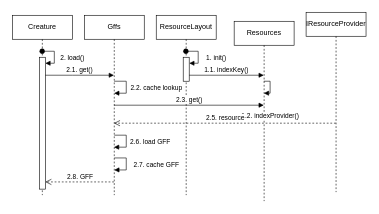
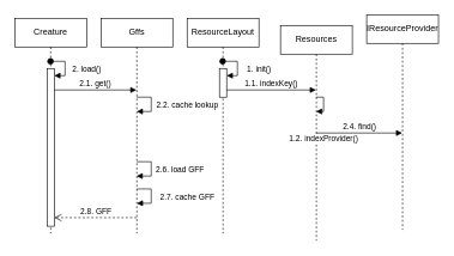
  <mxCell id="0" />
  <mxCell id="1" parent="0" />
  <mxCell id="2" value="Resources" style="shape=umlLifeline;perimeter=lifelinePerimeter;whiteSpace=wrap;html=1;container=1;collapsible=0;recursiveResize=0;outlineConnect=0;" vertex="1" parent="1"><mxGeometry x="390" y="35" width="100" height="300" as="geometry" /></mxCell>
  <mxCell id="3" value="ResourceLayout" style="shape=umlLifeline;perimeter=lifelinePerimeter;whiteSpace=wrap;html=1;container=1;collapsible=0;recursiveResize=0;outlineConnect=0;" vertex="1" parent="1"><mxGeometry x="260" y="25" width="100" height="300" as="geometry" /></mxCell>
  <mxCell id="4" value="" style="html=1;points=[];perimeter=orthogonalPerimeter;" vertex="1" parent="3"><mxGeometry x="45" y="70" width="10" height="40" as="geometry" /></mxCell>
  <mxCell id="5" value="1. init()" style="html=1;verticalAlign=bottom;startArrow=oval;startFill=1;endArrow=block;startSize=8;rounded=0;" edge="1" parent="3" source="3" target="4"><mxGeometry x="0.46" y="-30" width="60" relative="1" as="geometry"><mxPoint x="60" y="60" as="sourcePoint" /><mxPoint x="120" y="60" as="targetPoint" /><Array as="points"><mxPoint x="70" y="60" /><mxPoint x="70" y="80" /></Array><mxPoint x="30" y="30" as="offset" /></mxGeometry></mxCell>
  <mxCell id="6" value="Gffs" style="shape=umlLifeline;perimeter=lifelinePerimeter;whiteSpace=wrap;html=1;container=1;collapsible=0;recursiveResize=0;outlineConnect=0;" vertex="1" parent="1"><mxGeometry x="140" y="25" width="100" height="300" as="geometry" /></mxCell>
  <mxCell id="7" value="2.6. load GFF" style="html=1;verticalAlign=bottom;endArrow=block;rounded=0;" edge="1" parent="6" target="6"><mxGeometry x="0.333" y="-40" width="80" relative="1" as="geometry"><mxPoint x="50" y="200" as="sourcePoint" /><mxPoint x="130" y="200" as="targetPoint" /><Array as="points"><mxPoint x="70" y="200" /><mxPoint x="70" y="220" /></Array><mxPoint x="40" y="40" as="offset" /></mxGeometry></mxCell>
  <mxCell id="8" value="Creature" style="shape=umlLifeline;perimeter=lifelinePerimeter;whiteSpace=wrap;html=1;container=1;collapsible=0;recursiveResize=0;outlineConnect=0;" vertex="1" parent="1"><mxGeometry x="20" y="25" width="100" height="300" as="geometry" /></mxCell>
  <mxCell id="9" value="" style="html=1;points=[];perimeter=orthogonalPerimeter;" vertex="1" parent="8"><mxGeometry x="45" y="70" width="10" height="220" as="geometry" /></mxCell>
  <mxCell id="10" value="2. load()" style="html=1;verticalAlign=bottom;startArrow=oval;startFill=1;endArrow=block;startSize=8;rounded=0;" edge="1" parent="8" target="9"><mxGeometry x="0.457" y="-30" width="60" relative="1" as="geometry"><mxPoint x="49.759" y="60" as="sourcePoint" /><mxPoint x="110" y="60" as="targetPoint" /><Array as="points"><mxPoint x="70" y="60" /><mxPoint x="70" y="80" /></Array><mxPoint x="30" y="30" as="offset" /></mxGeometry></mxCell>
  <mxCell id="11" value="1.1. indexKey()" style="html=1;verticalAlign=bottom;endArrow=block;rounded=0;" edge="1" parent="1" source="4" target="2"><mxGeometry width="80" relative="1" as="geometry"><mxPoint x="310" y="125" as="sourcePoint" /><mxPoint x="390" y="125" as="targetPoint" /><Array as="points"><mxPoint x="370" y="125" /></Array></mxGeometry></mxCell>
  <mxCell id="12" value="1.2. indexProvider()" style="html=1;verticalAlign=bottom;endArrow=block;rounded=0;" edge="1" parent="1" source="2" target="2"><mxGeometry x="0.333" y="-50" width="80" relative="1" as="geometry"><mxPoint x="430" y="135" as="sourcePoint" /><mxPoint x="510" y="135" as="targetPoint" /><Array as="points"><mxPoint x="450" y="135" /><mxPoint x="450" y="155" /></Array><mxPoint x="50" y="50" as="offset" /></mxGeometry></mxCell>
  <mxCell id="13" value="IResourceProvider" style="shape=umlLifeline;perimeter=lifelinePerimeter;whiteSpace=wrap;html=1;container=1;collapsible=0;recursiveResize=0;outlineConnect=0;" vertex="1" parent="1"><mxGeometry x="510" y="20" width="100" height="300" as="geometry" /></mxCell>
  <mxCell id="14" value="2.1. get()" style="html=1;verticalAlign=bottom;endArrow=block;rounded=0;" edge="1" parent="1" source="9"><mxGeometry width="80" relative="1" as="geometry"><mxPoint x="90" y="115" as="sourcePoint" /><mxPoint x="189.5" y="125" as="targetPoint" /><Array as="points"><mxPoint x="120" y="125" /></Array></mxGeometry></mxCell>
  <mxCell id="15" value="2.2. cache lookup" style="html=1;verticalAlign=bottom;endArrow=block;rounded=0;" edge="1" parent="1"><mxGeometry x="0.336" y="-50" width="80" relative="1" as="geometry"><mxPoint x="189.759" y="135" as="sourcePoint" /><mxPoint x="189.759" y="155" as="targetPoint" /><Array as="points"><mxPoint x="210" y="135" /><mxPoint x="210" y="155" /></Array><mxPoint x="50" y="50" as="offset" /></mxGeometry></mxCell>
- <mxCell id="16" value="2.3. get()" style="html=1;verticalAlign=bottom;endArrow=block;rounded=0;" edge="1" parent="1" source="6" target="2"><mxGeometry width="80" relative="1" as="geometry"><mxPoint x="190" y="175" as="sourcePoint" /><mxPoint x="429.5" y="175" as="targetPoint" /><Array as="points" /></mxGeometry></mxCell>
- <mxCell id="18" value="2.5. resource" style="html=1;verticalAlign=bottom;endArrow=open;dashed=1;endSize=8;rounded=0;" edge="1" parent="1" source="13" target="6"><mxGeometry relative="1" as="geometry"><mxPoint x="430" y="205" as="sourcePoint" /><mxPoint x="350" y="205" as="targetPoint" /><Array as="points"><mxPoint x="360" y="205" /></Array></mxGeometry></mxCell>
+ <mxCell id="17" value="2.4. find()" style="html=1;verticalAlign=bottom;endArrow=block;rounded=0;" edge="1" parent="1" source="2" target="13"><mxGeometry width="80" relative="1" as="geometry"><mxPoint x="430" y="185" as="sourcePoint" /><mxPoint x="510" y="185" as="targetPoint" /><Array as="points"><mxPoint x="490" y="185" /></Array></mxGeometry></mxCell>
  <mxCell id="19" value="2.7. cache GFF" style="html=1;verticalAlign=bottom;endArrow=block;rounded=0;" edge="1" parent="1"><mxGeometry x="0.332" y="-50" width="80" relative="1" as="geometry"><mxPoint x="189.894" y="263" as="sourcePoint" /><mxPoint x="189.894" y="283" as="targetPoint" /><Array as="points"><mxPoint x="210" y="263" /><mxPoint x="210" y="283" /></Array><mxPoint x="50" y="50" as="offset" /></mxGeometry></mxCell>
  <mxCell id="20" value="2.8. GFF" style="html=1;verticalAlign=bottom;endArrow=open;dashed=1;endSize=8;rounded=0;" edge="1" parent="1" target="9"><mxGeometry relative="1" as="geometry"><mxPoint x="189.5" y="303" as="sourcePoint" /><mxPoint x="75" y="303" as="targetPoint" /><Array as="points"><mxPoint x="130" y="303" /></Array></mxGeometry></mxCell>
